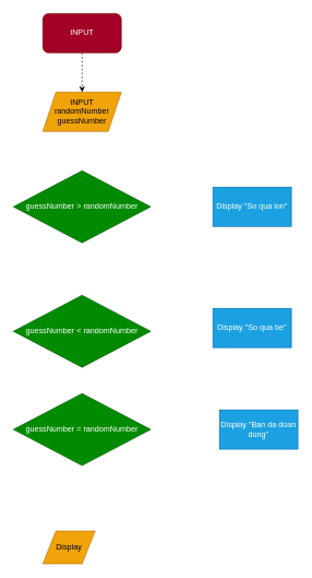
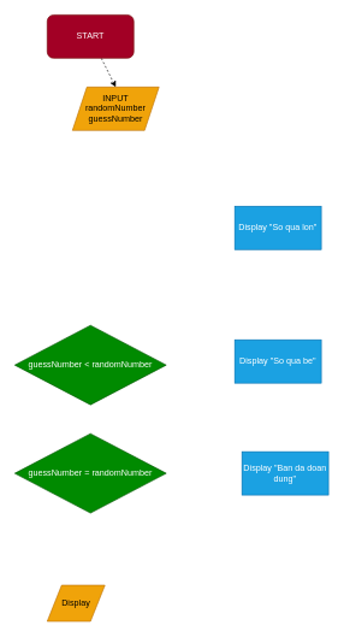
  <mxCell id="0" />
  <mxCell id="1" parent="0" />
  <mxCell id="2" style="edgeStyle=none;html=1;entryX=0.5;entryY=0;entryDx=0;entryDy=0;dashed=1;" edge="1" parent="1" source="3" target="4"><mxGeometry relative="1" as="geometry" /></mxCell>
- <mxCell id="3" value="INPUT" style="rounded=1;whiteSpace=wrap;html=1;fillColor=#a20025;fontColor=#ffffff;strokeColor=#6F0000;" vertex="1" parent="1"><mxGeometry x="65" y="20" width="120" height="60" as="geometry" /></mxCell>
- <mxCell id="4" value="INPUT&lt;br&gt;randomNumber&lt;br&gt;guessNumber" style="shape=parallelogram;perimeter=parallelogramPerimeter;whiteSpace=wrap;html=1;fixedSize=1;fillColor=#f0a30a;fontColor=#000000;strokeColor=#BD7000;" vertex="1" parent="1"><mxGeometry x="65" y="140" width="120" height="60" as="geometry" /></mxCell>
- <mxCell id="5" value="guessNumber &amp;gt; randomNumber" style="rhombus;whiteSpace=wrap;html=1;fillColor=#008a00;fontColor=#ffffff;strokeColor=#005700;" vertex="1" parent="1"><mxGeometry x="20" y="260" width="210" height="110" as="geometry" /></mxCell>
+ <mxCell id="3" value="START" style="rounded=1;whiteSpace=wrap;html=1;fillColor=#a20025;fontColor=#ffffff;strokeColor=#6F0000;" vertex="1" parent="1"><mxGeometry x="65" y="20" width="120" height="60" as="geometry" /></mxCell>
+ <mxCell id="4" value="INPUT&lt;br&gt;randomNumber&lt;br&gt;guessNumber" style="shape=parallelogram;perimeter=parallelogramPerimeter;whiteSpace=wrap;html=1;fixedSize=1;fillColor=#f0a30a;fontColor=#000000;strokeColor=#BD7000;" vertex="1" parent="1"><mxGeometry x="100" y="120" width="120" height="60" as="geometry" /></mxCell>
  <mxCell id="6" value="Display &quot;So qua lon&quot;" style="rounded=0;whiteSpace=wrap;html=1;fillColor=#1ba1e2;fontColor=#ffffff;strokeColor=#006EAF;" vertex="1" parent="1"><mxGeometry x="325" y="285" width="120" height="60" as="geometry" /></mxCell>
  <mxCell id="7" value="guessNumber &amp;lt; randomNumber" style="rhombus;whiteSpace=wrap;html=1;fillColor=#008a00;fontColor=#ffffff;strokeColor=#005700;" vertex="1" parent="1"><mxGeometry x="20" y="450" width="210" height="110" as="geometry" /></mxCell>
  <mxCell id="8" value="Display &quot;So qua be&quot;" style="rounded=0;whiteSpace=wrap;html=1;fillColor=#1ba1e2;fontColor=#ffffff;strokeColor=#006EAF;" vertex="1" parent="1"><mxGeometry x="325" y="470" width="120" height="60" as="geometry" /></mxCell>
  <mxCell id="9" value="guessNumber = randomNumber" style="rhombus;whiteSpace=wrap;html=1;fillColor=#008a00;fontColor=#ffffff;strokeColor=#005700;" vertex="1" parent="1"><mxGeometry x="20" y="600" width="210" height="110" as="geometry" /></mxCell>
  <mxCell id="10" value="Display &quot;Ban da doan dung&quot;" style="rounded=0;whiteSpace=wrap;html=1;fillColor=#1ba1e2;fontColor=#ffffff;strokeColor=#006EAF;" vertex="1" parent="1"><mxGeometry x="335" y="625" width="120" height="60" as="geometry" /></mxCell>
  <mxCell id="11" value="Display" style="shape=parallelogram;perimeter=parallelogramPerimeter;whiteSpace=wrap;html=1;fixedSize=1;fillColor=#f0a30a;fontColor=#000000;strokeColor=#BD7000;" vertex="1" parent="1"><mxGeometry x="65" y="810" width="80" height="50" as="geometry" /></mxCell>
